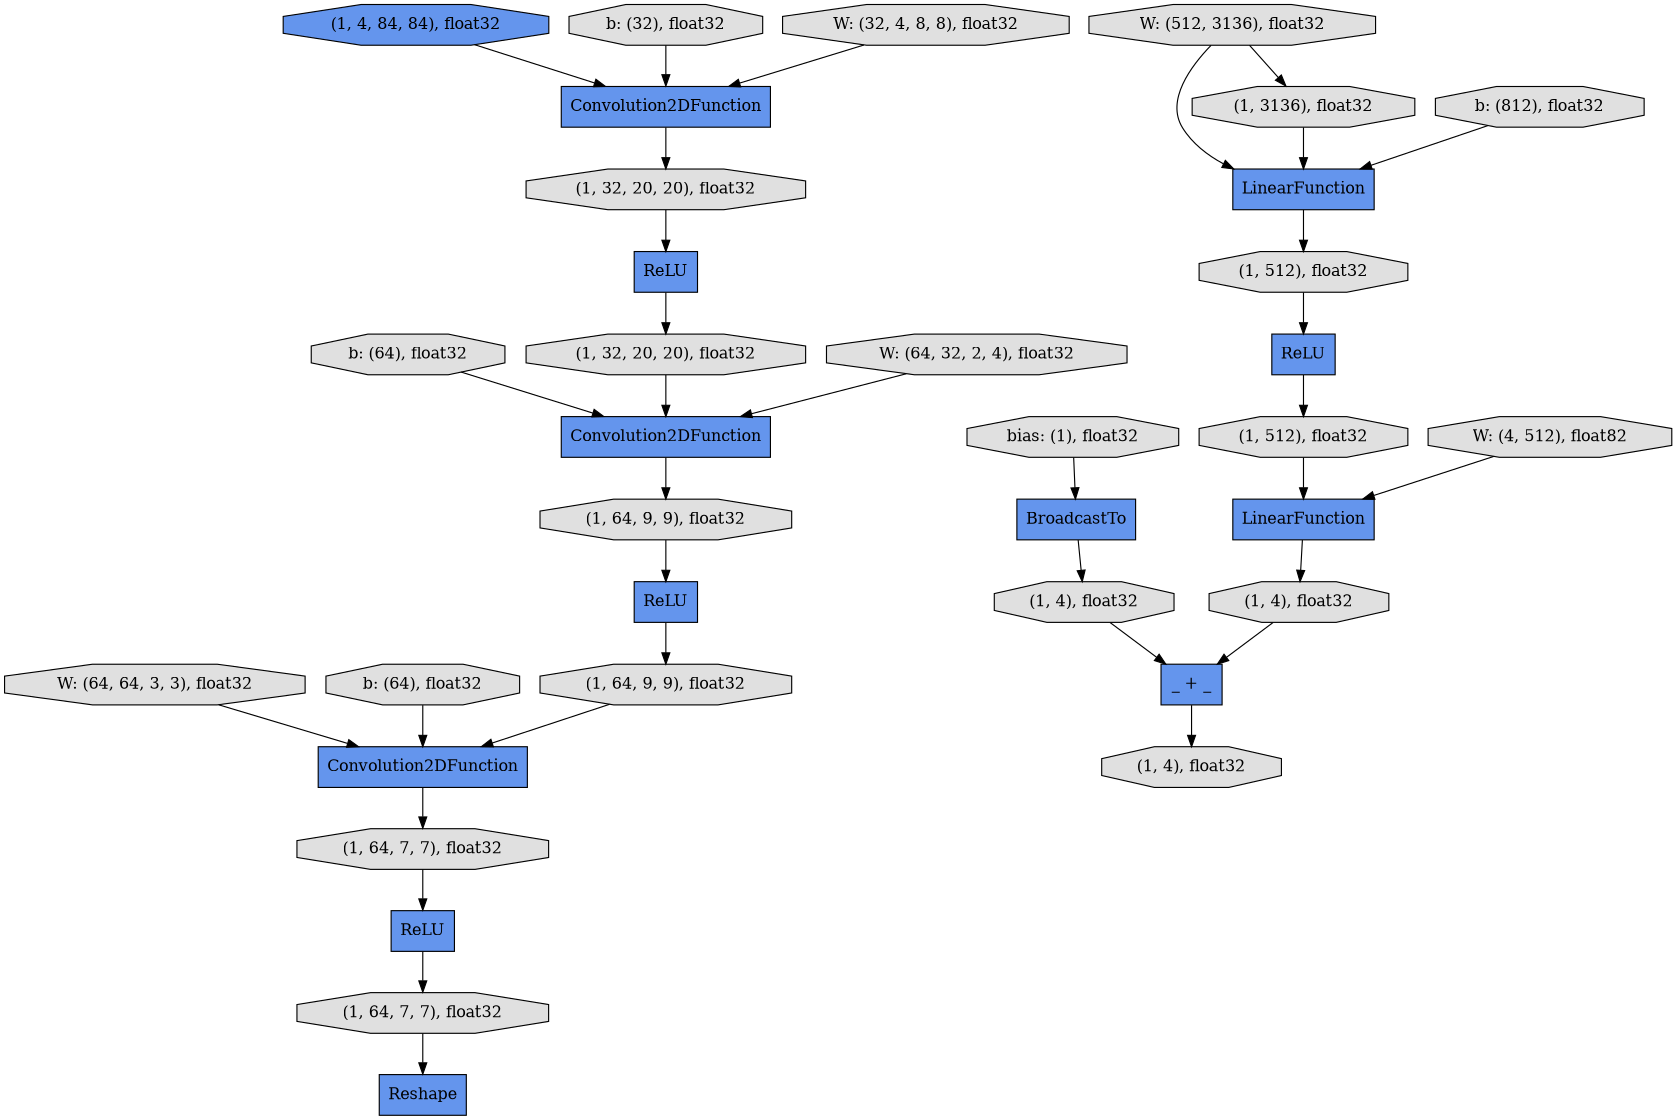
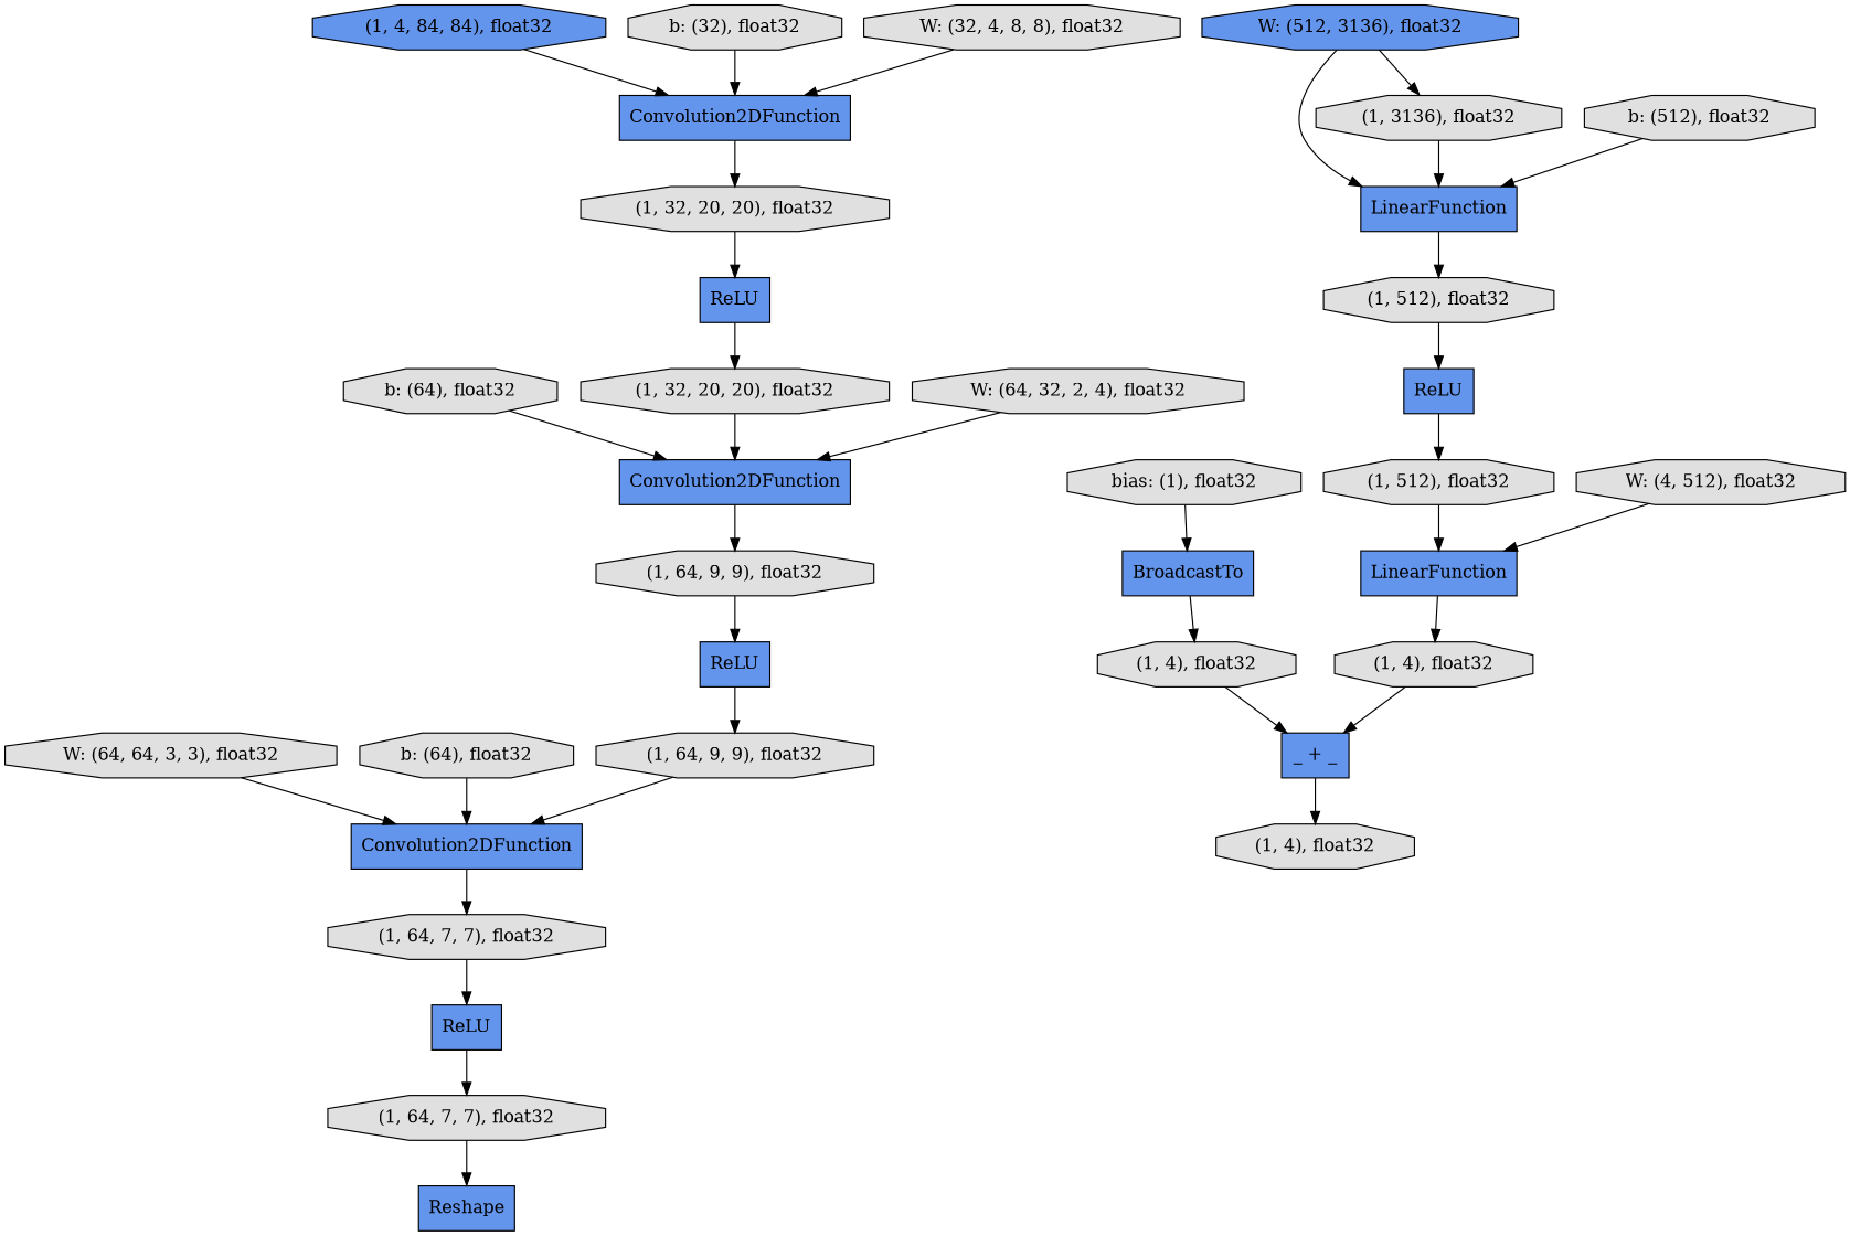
  digraph {
    rankdir=TB
    node [fillcolor="#E0E0E0" shape=octagon style=filled]
    n1 [label="(1, 64, 9, 9), float32"]
    n2 [fillcolor="#6495ED" label=Convolution2DFunction shape=record]
    n3 [label="(1, 64, 7, 7), float32"]
    n4 [fillcolor="#6495ED" label=ReLU shape=record]
    n5 [label="(1, 64, 7, 7), float32"]
    n6 [fillcolor="#6495ED" label=Reshape shape=record]
    n7 [label="bias: (1), float32"]
    n8 [fillcolor="#6495ED" label=BroadcastTo shape=record]
    n9 [label="(1, 4), float32"]
    n10 [label="b: (64), float32"]
    n11 [fillcolor="#6495ED" label=Convolution2DFunction shape=record]
    n12 [label="(1, 64, 9, 9), float32"]
    n13 [label="(1, 4), float32"]
    n14 [label="W: (64, 64, 3, 3), float32"]
    n15 [fillcolor="#6495ED" label=LinearFunction shape=record]
    n16 [label="(1, 512), float32"]
    n17 [fillcolor="#6495ED" label=ReLU shape=record]
    n18 [label="b: (64), float32"]
    n19 [fillcolor="#6495ED" label=LinearFunction shape=record]
    n20 [label="(1, 4), float32"]
    n21 [fillcolor="#6495ED" label="_ + _" shape=record]
    n22 [label="(1, 512), float32"]
    n23 [fillcolor="#6495ED" label=ReLU shape=record]
    n24 [label="(1, 32, 20, 20), float32"]
    n25 [fillcolor="#6495ED" label="(1, 4, 84, 84), float32"]
    n26 [fillcolor="#6495ED" label=Convolution2DFunction shape=record]
    n27 [label="(1, 32, 20, 20), float32"]
    n28 [label="(1, 3136), float32"]
-   n29 [label="W: (512, 3136), float32"]
+   n29 [fillcolor="#6495ED" label="W: (512, 3136), float32"]
    n30 [label="W: (64, 32, 2, 4), float32"]
    n31 [fillcolor="#6495ED" label=ReLU shape=record]
-   n32 [label="b: (812), float32"]
+   n32 [label="b: (512), float32"]
    n33 [label="b: (32), float32"]
    n34 [label="W: (32, 4, 8, 8), float32"]
-   n35 [label="W: (4, 512), float82"]
+   n35 [label="W: (4, 512), float32"]
    n1 -> n2
    n2 -> n3
    n3 -> n4
    n4 -> n5
    n5 -> n6
    n7 -> n8
    n8 -> n9
    n9 -> n21
    n10 -> n11
    n11 -> n12
    n12 -> n31
    n14 -> n2
    n15 -> n16
    n16 -> n17
    n17 -> n22
    n18 -> n2
    n19 -> n20
    n20 -> n21
    n21 -> n13
    n22 -> n19
    n23 -> n24
    n24 -> n11
    n25 -> n26
    n26 -> n27
    n27 -> n23
    n28 -> n15
    n29 -> n15
    n29 -> n28
    n30 -> n11
    n31 -> n1
    n32 -> n15
    n33 -> n26
    n34 -> n26
    n35 -> n19
  }
